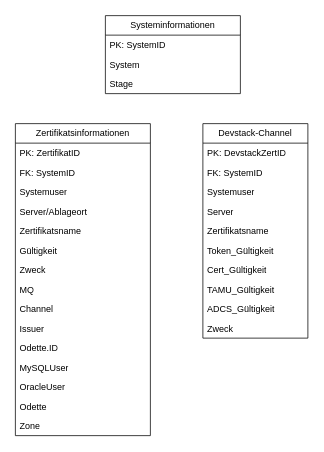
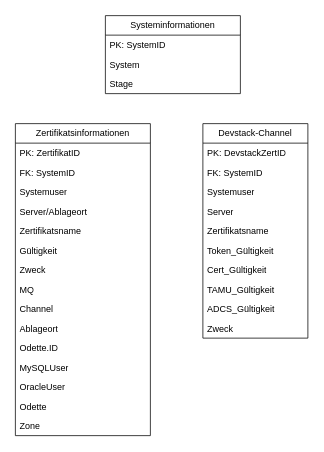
  <mxCell id="0" />
  <mxCell id="1" parent="0" />
  <mxCell id="2" value="Systeminformationen" style="swimlane;fontStyle=0;childLayout=stackLayout;horizontal=1;startSize=26;fillColor=none;horizontalStack=0;resizeParent=1;resizeParentMax=0;resizeLast=0;collapsible=1;marginBottom=0;whiteSpace=wrap;html=1;" vertex="1" parent="1"><mxGeometry x="140" y="20" width="180" height="104" as="geometry"><mxRectangle x="-120" y="-130" width="100" height="30" as="alternateBounds" /></mxGeometry></mxCell>
  <mxCell id="3" value="PK: SystemID" style="text;strokeColor=none;fillColor=none;align=left;verticalAlign=top;spacingLeft=4;spacingRight=4;overflow=hidden;rotatable=0;points=[[0,0.5],[1,0.5]];portConstraint=eastwest;whiteSpace=wrap;html=1;" vertex="1" parent="2"><mxGeometry y="26" width="180" height="26" as="geometry" /></mxCell>
  <mxCell id="4" value="System" style="text;strokeColor=none;fillColor=none;align=left;verticalAlign=top;spacingLeft=4;spacingRight=4;overflow=hidden;rotatable=0;points=[[0,0.5],[1,0.5]];portConstraint=eastwest;whiteSpace=wrap;html=1;" vertex="1" parent="2"><mxGeometry y="52" width="180" height="26" as="geometry" /></mxCell>
  <mxCell id="5" value="Stage" style="text;strokeColor=none;fillColor=none;align=left;verticalAlign=top;spacingLeft=4;spacingRight=4;overflow=hidden;rotatable=0;points=[[0,0.5],[1,0.5]];portConstraint=eastwest;whiteSpace=wrap;html=1;" vertex="1" parent="2"><mxGeometry y="78" width="180" height="26" as="geometry" /></mxCell>
  <mxCell id="6" value="Zertifikatsinformationen" style="swimlane;fontStyle=0;childLayout=stackLayout;horizontal=1;startSize=26;fillColor=none;horizontalStack=0;resizeParent=1;resizeParentMax=0;resizeLast=0;collapsible=1;marginBottom=0;whiteSpace=wrap;html=1;" vertex="1" parent="1"><mxGeometry x="20" y="164" width="180" height="416" as="geometry"><mxRectangle x="-120" y="-130" width="100" height="30" as="alternateBounds" /></mxGeometry></mxCell>
  <mxCell id="7" value="PK: ZertifikatID" style="text;strokeColor=none;fillColor=none;align=left;verticalAlign=top;spacingLeft=4;spacingRight=4;overflow=hidden;rotatable=0;points=[[0,0.5],[1,0.5]];portConstraint=eastwest;whiteSpace=wrap;html=1;" vertex="1" parent="6"><mxGeometry y="26" width="180" height="26" as="geometry" /></mxCell>
  <mxCell id="8" value="FK: SystemID" style="text;strokeColor=none;fillColor=none;align=left;verticalAlign=top;spacingLeft=4;spacingRight=4;overflow=hidden;rotatable=0;points=[[0,0.5],[1,0.5]];portConstraint=eastwest;whiteSpace=wrap;html=1;" vertex="1" parent="6"><mxGeometry y="52" width="180" height="26" as="geometry" /></mxCell>
  <mxCell id="9" value="Systemuser&lt;div&gt;&lt;br&gt;&lt;/div&gt;" style="text;strokeColor=none;fillColor=none;align=left;verticalAlign=top;spacingLeft=4;spacingRight=4;overflow=hidden;rotatable=0;points=[[0,0.5],[1,0.5]];portConstraint=eastwest;whiteSpace=wrap;html=1;" vertex="1" parent="6"><mxGeometry y="78" width="180" height="26" as="geometry" /></mxCell>
  <mxCell id="10" value="Server/Ablageort" style="text;strokeColor=none;fillColor=none;align=left;verticalAlign=top;spacingLeft=4;spacingRight=4;overflow=hidden;rotatable=0;points=[[0,0.5],[1,0.5]];portConstraint=eastwest;whiteSpace=wrap;html=1;" vertex="1" parent="6"><mxGeometry y="104" width="180" height="26" as="geometry" /></mxCell>
  <mxCell id="11" value="&lt;div&gt;Zertifikatsname&lt;/div&gt;" style="text;strokeColor=none;fillColor=none;align=left;verticalAlign=top;spacingLeft=4;spacingRight=4;overflow=hidden;rotatable=0;points=[[0,0.5],[1,0.5]];portConstraint=eastwest;whiteSpace=wrap;html=1;" vertex="1" parent="6"><mxGeometry y="130" width="180" height="26" as="geometry" /></mxCell>
  <mxCell id="12" value="Gültigkeit" style="text;strokeColor=none;fillColor=none;align=left;verticalAlign=top;spacingLeft=4;spacingRight=4;overflow=hidden;rotatable=0;points=[[0,0.5],[1,0.5]];portConstraint=eastwest;whiteSpace=wrap;html=1;" vertex="1" parent="6"><mxGeometry y="156" width="180" height="26" as="geometry" /></mxCell>
  <mxCell id="13" value="Zweck" style="text;strokeColor=none;fillColor=none;align=left;verticalAlign=top;spacingLeft=4;spacingRight=4;overflow=hidden;rotatable=0;points=[[0,0.5],[1,0.5]];portConstraint=eastwest;whiteSpace=wrap;html=1;" vertex="1" parent="6"><mxGeometry y="182" width="180" height="26" as="geometry" /></mxCell>
  <mxCell id="14" value="MQ" style="text;strokeColor=none;fillColor=none;align=left;verticalAlign=top;spacingLeft=4;spacingRight=4;overflow=hidden;rotatable=0;points=[[0,0.5],[1,0.5]];portConstraint=eastwest;whiteSpace=wrap;html=1;" vertex="1" parent="6"><mxGeometry y="208" width="180" height="26" as="geometry" /></mxCell>
  <mxCell id="15" value="Channel" style="text;strokeColor=none;fillColor=none;align=left;verticalAlign=top;spacingLeft=4;spacingRight=4;overflow=hidden;rotatable=0;points=[[0,0.5],[1,0.5]];portConstraint=eastwest;whiteSpace=wrap;html=1;" vertex="1" parent="6"><mxGeometry y="234" width="180" height="26" as="geometry" /></mxCell>
- <mxCell id="16" value="Issuer" style="text;strokeColor=none;fillColor=none;align=left;verticalAlign=top;spacingLeft=4;spacingRight=4;overflow=hidden;rotatable=0;points=[[0,0.5],[1,0.5]];portConstraint=eastwest;whiteSpace=wrap;html=1;" vertex="1" parent="6"><mxGeometry y="260" width="180" height="26" as="geometry" /></mxCell>
+ <mxCell id="16" value="Ablageort" style="text;strokeColor=none;fillColor=none;align=left;verticalAlign=top;spacingLeft=4;spacingRight=4;overflow=hidden;rotatable=0;points=[[0,0.5],[1,0.5]];portConstraint=eastwest;whiteSpace=wrap;html=1;" vertex="1" parent="6"><mxGeometry y="260" width="180" height="26" as="geometry" /></mxCell>
  <mxCell id="17" value="Odette.ID" style="text;strokeColor=none;fillColor=none;align=left;verticalAlign=top;spacingLeft=4;spacingRight=4;overflow=hidden;rotatable=0;points=[[0,0.5],[1,0.5]];portConstraint=eastwest;whiteSpace=wrap;html=1;" vertex="1" parent="6"><mxGeometry y="286" width="180" height="26" as="geometry" /></mxCell>
  <mxCell id="18" value="MySQLUser" style="text;strokeColor=none;fillColor=none;align=left;verticalAlign=top;spacingLeft=4;spacingRight=4;overflow=hidden;rotatable=0;points=[[0,0.5],[1,0.5]];portConstraint=eastwest;whiteSpace=wrap;html=1;" vertex="1" parent="6"><mxGeometry y="312" width="180" height="26" as="geometry" /></mxCell>
  <mxCell id="19" value="OracleUser" style="text;strokeColor=none;fillColor=none;align=left;verticalAlign=top;spacingLeft=4;spacingRight=4;overflow=hidden;rotatable=0;points=[[0,0.5],[1,0.5]];portConstraint=eastwest;whiteSpace=wrap;html=1;" vertex="1" parent="6"><mxGeometry y="338" width="180" height="26" as="geometry" /></mxCell>
  <mxCell id="20" value="Odette&lt;div&gt;&lt;br&gt;&lt;/div&gt;&lt;div&gt;&lt;br&gt;&lt;/div&gt;" style="text;strokeColor=none;fillColor=none;align=left;verticalAlign=top;spacingLeft=4;spacingRight=4;overflow=hidden;rotatable=0;points=[[0,0.5],[1,0.5]];portConstraint=eastwest;whiteSpace=wrap;html=1;" vertex="1" parent="6"><mxGeometry y="364" width="180" height="26" as="geometry" /></mxCell>
  <mxCell id="21" value="Zone" style="text;strokeColor=none;fillColor=none;align=left;verticalAlign=top;spacingLeft=4;spacingRight=4;overflow=hidden;rotatable=0;points=[[0,0.5],[1,0.5]];portConstraint=eastwest;whiteSpace=wrap;html=1;" vertex="1" parent="6"><mxGeometry y="390" width="180" height="26" as="geometry" /></mxCell>
  <mxCell id="22" value="Devstack-Channel" style="swimlane;fontStyle=0;childLayout=stackLayout;horizontal=1;startSize=26;fillColor=none;horizontalStack=0;resizeParent=1;resizeParentMax=0;resizeLast=0;collapsible=1;marginBottom=0;whiteSpace=wrap;html=1;" vertex="1" parent="1"><mxGeometry x="270" y="164" width="140" height="286" as="geometry"><mxRectangle x="-120" y="-130" width="100" height="30" as="alternateBounds" /></mxGeometry></mxCell>
  <mxCell id="23" value="PK: DevstackZertID" style="text;strokeColor=none;fillColor=none;align=left;verticalAlign=top;spacingLeft=4;spacingRight=4;overflow=hidden;rotatable=0;points=[[0,0.5],[1,0.5]];portConstraint=eastwest;whiteSpace=wrap;html=1;" vertex="1" parent="22"><mxGeometry y="26" width="140" height="26" as="geometry" /></mxCell>
  <mxCell id="24" value="FK: SystemID" style="text;strokeColor=none;fillColor=none;align=left;verticalAlign=top;spacingLeft=4;spacingRight=4;overflow=hidden;rotatable=0;points=[[0,0.5],[1,0.5]];portConstraint=eastwest;whiteSpace=wrap;html=1;" vertex="1" parent="22"><mxGeometry y="52" width="140" height="26" as="geometry" /></mxCell>
  <mxCell id="25" value="Systemuser" style="text;strokeColor=none;fillColor=none;align=left;verticalAlign=top;spacingLeft=4;spacingRight=4;overflow=hidden;rotatable=0;points=[[0,0.5],[1,0.5]];portConstraint=eastwest;whiteSpace=wrap;html=1;" vertex="1" parent="22"><mxGeometry y="78" width="140" height="26" as="geometry" /></mxCell>
  <mxCell id="26" value="Server" style="text;strokeColor=none;fillColor=none;align=left;verticalAlign=top;spacingLeft=4;spacingRight=4;overflow=hidden;rotatable=0;points=[[0,0.5],[1,0.5]];portConstraint=eastwest;whiteSpace=wrap;html=1;" vertex="1" parent="22"><mxGeometry y="104" width="140" height="26" as="geometry" /></mxCell>
  <mxCell id="27" value="Zertifikatsname" style="text;strokeColor=none;fillColor=none;align=left;verticalAlign=top;spacingLeft=4;spacingRight=4;overflow=hidden;rotatable=0;points=[[0,0.5],[1,0.5]];portConstraint=eastwest;whiteSpace=wrap;html=1;" vertex="1" parent="22"><mxGeometry y="130" width="140" height="26" as="geometry" /></mxCell>
  <mxCell id="28" value="Token_Gültigkeit" style="text;strokeColor=none;fillColor=none;align=left;verticalAlign=top;spacingLeft=4;spacingRight=4;overflow=hidden;rotatable=0;points=[[0,0.5],[1,0.5]];portConstraint=eastwest;whiteSpace=wrap;html=1;" vertex="1" parent="22"><mxGeometry y="156" width="140" height="26" as="geometry" /></mxCell>
  <mxCell id="29" value="Cert_Gültigkeit" style="text;strokeColor=none;fillColor=none;align=left;verticalAlign=top;spacingLeft=4;spacingRight=4;overflow=hidden;rotatable=0;points=[[0,0.5],[1,0.5]];portConstraint=eastwest;whiteSpace=wrap;html=1;" vertex="1" parent="22"><mxGeometry y="182" width="140" height="26" as="geometry" /></mxCell>
  <mxCell id="30" value="TAMU_Gültigkeit" style="text;strokeColor=none;fillColor=none;align=left;verticalAlign=top;spacingLeft=4;spacingRight=4;overflow=hidden;rotatable=0;points=[[0,0.5],[1,0.5]];portConstraint=eastwest;whiteSpace=wrap;html=1;" vertex="1" parent="22"><mxGeometry y="208" width="140" height="26" as="geometry" /></mxCell>
  <mxCell id="31" value="ADCS_Gültigkeit" style="text;strokeColor=none;fillColor=none;align=left;verticalAlign=top;spacingLeft=4;spacingRight=4;overflow=hidden;rotatable=0;points=[[0,0.5],[1,0.5]];portConstraint=eastwest;whiteSpace=wrap;html=1;" vertex="1" parent="22"><mxGeometry y="234" width="140" height="26" as="geometry" /></mxCell>
  <mxCell id="32" value="Zweck" style="text;strokeColor=none;fillColor=none;align=left;verticalAlign=top;spacingLeft=4;spacingRight=4;overflow=hidden;rotatable=0;points=[[0,0.5],[1,0.5]];portConstraint=eastwest;whiteSpace=wrap;html=1;" vertex="1" parent="22"><mxGeometry y="260" width="140" height="26" as="geometry" /></mxCell>
